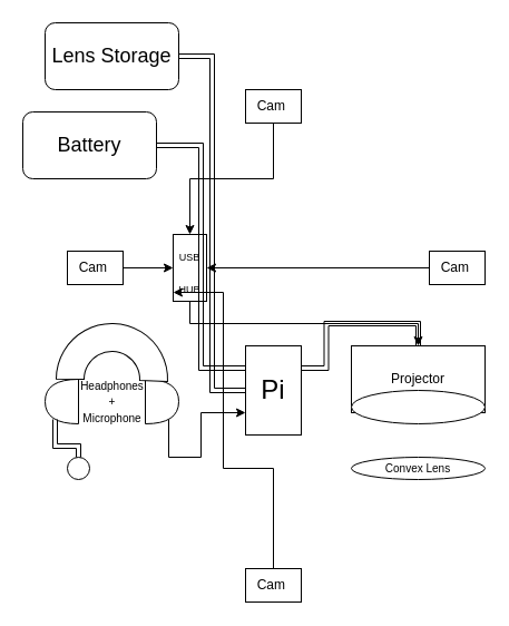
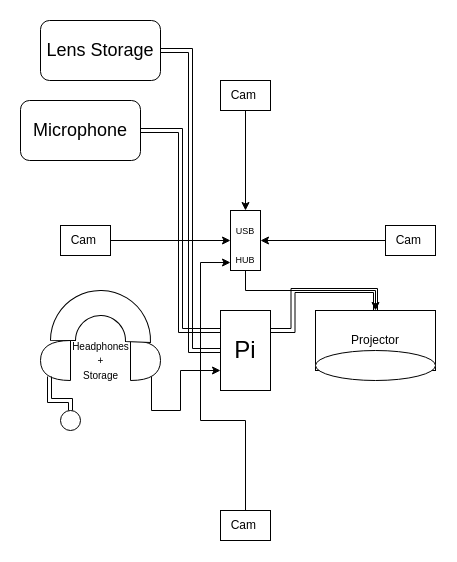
  <mxCell id="0" />
  <mxCell id="1" parent="0" />
  <mxCell id="2" style="edgeStyle=orthogonalEdgeStyle;shape=link;rounded=0;orthogonalLoop=1;jettySize=auto;html=1;exitX=1;exitY=0.25;exitDx=0;exitDy=0;entryX=0.5;entryY=0;entryDx=0;entryDy=0;" parent="1" source="3" target="14" edge="1"><mxGeometry relative="1" as="geometry" /></mxCell>
  <mxCell id="3" value="&lt;font style=&quot;font-size: 24px;&quot;&gt;Pi&lt;/font&gt;" style="rounded=0;whiteSpace=wrap;html=1;fontSize=10;" parent="1" vertex="1"><mxGeometry x="220" y="310" width="50" height="80" as="geometry" /></mxCell>
  <mxCell id="4" style="edgeStyle=orthogonalEdgeStyle;rounded=0;orthogonalLoop=1;jettySize=auto;html=1;exitX=0.5;exitY=1;exitDx=0;exitDy=0;" parent="1" source="5" target="14" edge="1"><mxGeometry relative="1" as="geometry" /></mxCell>
- <mxCell id="5" value="&lt;font style=&quot;font-size: 9px;&quot;&gt;USB&lt;br&gt;HUB&lt;/font&gt;" style="rounded=0;whiteSpace=wrap;html=1;fontSize=24;" parent="1" vertex="1"><mxGeometry x="155" y="210" width="30" height="60" as="geometry" /></mxCell>
+ <mxCell id="5" value="&lt;font style=&quot;font-size: 9px;&quot;&gt;USB&lt;br&gt;HUB&lt;/font&gt;" style="rounded=0;whiteSpace=wrap;html=1;fontSize=24;" parent="1" vertex="1"><mxGeometry x="230" y="210" width="30" height="60" as="geometry" /></mxCell>
  <mxCell id="6" style="edgeStyle=orthogonalEdgeStyle;rounded=0;orthogonalLoop=1;jettySize=auto;html=1;exitX=0.5;exitY=1;exitDx=0;exitDy=0;entryX=0.5;entryY=0;entryDx=0;entryDy=0;" parent="1" source="7" target="5" edge="1"><mxGeometry relative="1" as="geometry" /></mxCell>
  <mxCell id="7" value="Cam&amp;nbsp;" style="rounded=0;whiteSpace=wrap;html=1;" parent="1" vertex="1"><mxGeometry x="220" y="80" width="50" height="30" as="geometry" /></mxCell>
  <mxCell id="8" style="edgeStyle=orthogonalEdgeStyle;rounded=0;orthogonalLoop=1;jettySize=auto;html=1;exitX=1;exitY=0.5;exitDx=0;exitDy=0;entryX=0;entryY=0.5;entryDx=0;entryDy=0;" parent="1" source="9" target="5" edge="1"><mxGeometry relative="1" as="geometry" /></mxCell>
  <mxCell id="9" value="Cam&amp;nbsp;" style="rounded=0;whiteSpace=wrap;html=1;" parent="1" vertex="1"><mxGeometry x="60" y="225" width="50" height="30" as="geometry" /></mxCell>
  <mxCell id="10" style="edgeStyle=orthogonalEdgeStyle;rounded=0;orthogonalLoop=1;jettySize=auto;html=1;exitX=0;exitY=0.5;exitDx=0;exitDy=0;entryX=1;entryY=0.5;entryDx=0;entryDy=0;" parent="1" source="11" target="5" edge="1"><mxGeometry relative="1" as="geometry" /></mxCell>
  <mxCell id="11" value="Cam&amp;nbsp;" style="rounded=0;whiteSpace=wrap;html=1;" parent="1" vertex="1"><mxGeometry x="385" y="225" width="50" height="30" as="geometry" /></mxCell>
  <mxCell id="12" style="edgeStyle=orthogonalEdgeStyle;rounded=0;orthogonalLoop=1;jettySize=auto;html=1;exitX=0.5;exitY=0;exitDx=0;exitDy=0;entryX=0;entryY=0.867;entryDx=0;entryDy=0;entryPerimeter=0;" parent="1" source="13" target="5" edge="1"><mxGeometry relative="1" as="geometry"><Array as="points"><mxPoint x="245" y="420" /><mxPoint x="200" y="420" /><mxPoint x="200" y="262" /></Array></mxGeometry></mxCell>
  <mxCell id="13" value="Cam&amp;nbsp;" style="rounded=0;whiteSpace=wrap;html=1;" parent="1" vertex="1"><mxGeometry x="220" y="510" width="50" height="30" as="geometry" /></mxCell>
  <mxCell id="14" value="Projector" style="rounded=0;whiteSpace=wrap;html=1;" parent="1" vertex="1"><mxGeometry x="315" y="310" width="120" height="60" as="geometry" /></mxCell>
  <mxCell id="15" style="edgeStyle=orthogonalEdgeStyle;rounded=0;orthogonalLoop=1;jettySize=auto;html=1;exitX=0.7;exitY=0.9;exitDx=0;exitDy=0;exitPerimeter=0;entryX=0;entryY=0.75;entryDx=0;entryDy=0;" parent="1" source="16" target="3" edge="1"><mxGeometry relative="1" as="geometry"><Array as="points"><mxPoint x="151" y="410" /><mxPoint x="180" y="410" /><mxPoint x="180" y="370" /></Array></mxGeometry></mxCell>
  <mxCell id="16" value="" style="shape=or;whiteSpace=wrap;html=1;" parent="1" vertex="1"><mxGeometry x="130" y="340" width="30" height="40" as="geometry" /></mxCell>
  <mxCell id="17" value="" style="shape=or;whiteSpace=wrap;html=1;rotation=-180;" parent="1" vertex="1"><mxGeometry x="40" y="340" width="30" height="40" as="geometry" /></mxCell>
  <mxCell id="18" value="" style="verticalLabelPosition=bottom;verticalAlign=top;html=1;shape=mxgraph.basic.partConcEllipse;startAngle=0.584;endAngle=0.09;arcWidth=0.5;rotation=60;" parent="1" vertex="1"><mxGeometry x="50" y="290" width="100" height="100" as="geometry" /></mxCell>
- <mxCell id="19" value="&lt;font style=&quot;font-size: 10px;&quot;&gt;Headphones&lt;br&gt;+&lt;br&gt;Microphone&lt;/font&gt;" style="text;html=1;align=center;verticalAlign=middle;resizable=0;points=[];autosize=1;strokeColor=none;fillColor=none;" parent="1" vertex="1"><mxGeometry x="60" y="330" width="80" height="60" as="geometry" /></mxCell>
- <mxCell id="20" value="Convex Lens" style="ellipse;whiteSpace=wrap;html=1;fontSize=10;" parent="1" vertex="1"><mxGeometry x="315" y="410" width="120" height="20" as="geometry" /></mxCell>
+ <mxCell id="19" value="&lt;font style=&quot;font-size: 10px;&quot;&gt;Headphones&lt;br&gt;+&lt;br&gt;Storage&lt;/font&gt;" style="text;html=1;align=center;verticalAlign=middle;resizable=0;points=[];autosize=1;strokeColor=none;fillColor=none;" parent="1" vertex="1"><mxGeometry x="60" y="330" width="80" height="60" as="geometry" /></mxCell>
  <mxCell id="21" value="" style="ellipse;whiteSpace=wrap;html=1;fontSize=10;" parent="1" vertex="1"><mxGeometry x="315" y="350" width="120" height="30" as="geometry" /></mxCell>
  <mxCell id="22" value="" style="ellipse;whiteSpace=wrap;html=1;fontSize=10;" parent="1" vertex="1"><mxGeometry x="60" y="410" width="20" height="20" as="geometry" /></mxCell>
  <mxCell id="23" value="" style="edgeStyle=orthogonalEdgeStyle;shape=link;rounded=0;orthogonalLoop=1;jettySize=auto;html=1;exitX=0.7;exitY=0.1;exitDx=0;exitDy=0;exitPerimeter=0;fontSize=10;endArrow=none;" parent="1" source="17" target="22" edge="1"><mxGeometry relative="1" as="geometry"><mxPoint x="49" y="420" as="targetPoint" /><mxPoint x="49" y="376" as="sourcePoint" /></mxGeometry></mxCell>
  <mxCell id="24" style="edgeStyle=orthogonalEdgeStyle;shape=link;rounded=0;orthogonalLoop=1;jettySize=auto;html=1;exitX=1;exitY=0.5;exitDx=0;exitDy=0;entryX=0;entryY=0.25;entryDx=0;entryDy=0;fontSize=18;" parent="1" source="25" target="3" edge="1"><mxGeometry relative="1" as="geometry" /></mxCell>
- <mxCell id="25" value="&lt;font style=&quot;font-size: 18px;&quot;&gt;Battery&lt;/font&gt;" style="rounded=1;whiteSpace=wrap;html=1;fontSize=10;" parent="1" vertex="1"><mxGeometry x="20" y="100" width="120" height="60" as="geometry" /></mxCell>
+ <mxCell id="25" value="&lt;font style=&quot;font-size: 18px;&quot;&gt;Microphone&lt;/font&gt;" style="rounded=1;whiteSpace=wrap;html=1;fontSize=10;" parent="1" vertex="1"><mxGeometry x="20" y="100" width="120" height="60" as="geometry" /></mxCell>
  <mxCell id="26" style="edgeStyle=orthogonalEdgeStyle;shape=link;rounded=0;orthogonalLoop=1;jettySize=auto;html=1;exitX=1;exitY=0.5;exitDx=0;exitDy=0;entryX=0;entryY=0.5;entryDx=0;entryDy=0;fontSize=18;" parent="1" source="27" target="3" edge="1"><mxGeometry relative="1" as="geometry" /></mxCell>
  <mxCell id="27" value="&lt;span style=&quot;font-size: 18px;&quot;&gt;Lens Storage&lt;/span&gt;" style="rounded=1;whiteSpace=wrap;html=1;fontSize=10;" parent="1" vertex="1"><mxGeometry x="40" y="20" width="120" height="60" as="geometry" /></mxCell>
